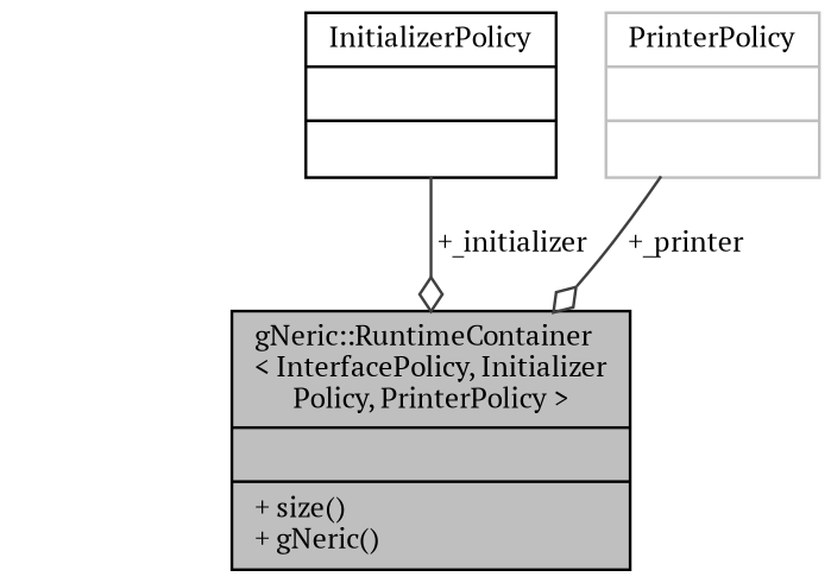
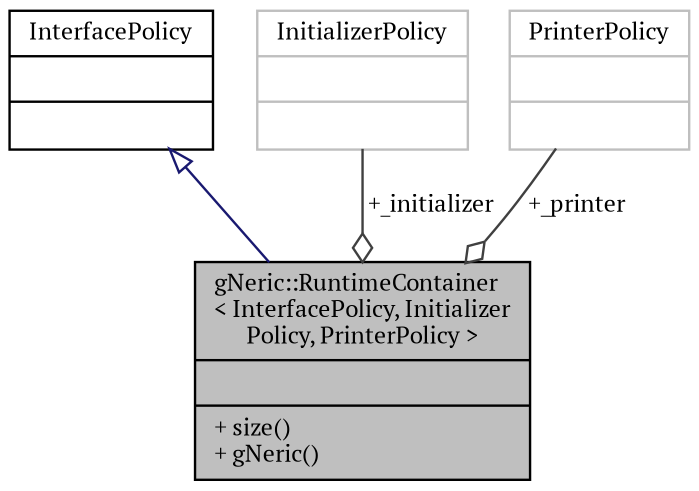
  digraph {
    fontname="PT Serif"
    node [color=black fontname="PT Serif" fontsize=10 shape=record]
    edge [color=grey25 fontname="PT Serif" fontsize=10 labelfontname=Helvetica labelfontsize=10 style=solid arrowhead=odiamond]
    n1 [fillcolor=grey75 fontcolor=black height=0.2 label="{gNeric::RuntimeContainer\l\< InterfacePolicy, Initializer\lPolicy, PrinterPolicy \>\n||+ size()\l+ gNeric()\l}" style=filled width=0.4]
-   n3 [height=0.2 label="{InitializerPolicy\n||}" width=0.4]
+   n2 [height=0.2 label="{InterfacePolicy\n||}" width=0.4]
+   n3 [color=grey75 height=0.2 label="{InitializerPolicy\n||}" width=0.4]
    n4 [color=grey75 height=0.2 label="{PrinterPolicy\n||}" width=0.4]
+   n2 -> n1 [arrowtail=onormal color=midnightblue dir=back arrowhead=""]
    n3 -> n1 [label=" +_initializer"]
    n4 -> n1 [label=" +_printer"]
  }
